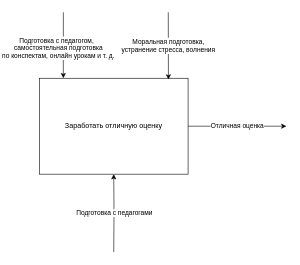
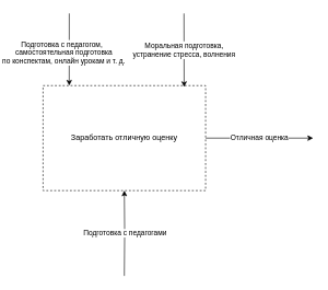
  <mxCell id="0" />
  <mxCell id="1" parent="0" />
  <mxCell id="2" value="Отличная оценка" style="edgeStyle=orthogonalEdgeStyle;rounded=0;orthogonalLoop=1;jettySize=auto;html=1;" parent="1" source="3" edge="1"><mxGeometry relative="1" as="geometry"><mxPoint x="432" y="210" as="targetPoint" /></mxGeometry></mxCell>
- <mxCell id="3" value="Заработать отличную оценку" style="rounded=0;whiteSpace=wrap;html=1;" parent="1" vertex="1"><mxGeometry x="20" y="130" width="248" height="160" as="geometry" /></mxCell>
+ <mxCell id="3" value="Заработать отличную оценку" style="rounded=0;whiteSpace=wrap;html=1;dashed=1;" parent="1" vertex="1"><mxGeometry x="20" y="130" width="248" height="160" as="geometry" /></mxCell>
  <mxCell id="4" value="Подготовка с педагогами" style="edgeStyle=orthogonalEdgeStyle;rounded=0;orthogonalLoop=1;jettySize=auto;html=1;entryX=0.5;entryY=1;entryDx=0;entryDy=0;" parent="1" target="3" edge="1"><mxGeometry relative="1" as="geometry"><mxPoint x="144" y="420" as="sourcePoint" /><mxPoint x="294" y="420" as="targetPoint" /><Array as="points" /></mxGeometry></mxCell>
  <mxCell id="5" value="Подготовка с педагогом,&amp;nbsp;&lt;br&gt;&amp;nbsp;самостоятельная подготовка&lt;br&gt;&amp;nbsp;по&amp;nbsp;конспектам, онлайн урокам и т. д." style="edgeStyle=orthogonalEdgeStyle;rounded=0;orthogonalLoop=1;jettySize=auto;html=1;entryX=0.161;entryY=0;entryDx=0;entryDy=0;entryPerimeter=0;" parent="1" edge="1" target="3"><mxGeometry x="0.091" y="-10" relative="1" as="geometry"><mxPoint x="60" y="20" as="sourcePoint" /><mxPoint x="20" y="209.41" as="targetPoint" /><Array as="points"><mxPoint x="60" y="20" /></Array><mxPoint as="offset" /></mxGeometry></mxCell>
  <mxCell id="6" value="Моральная подготовка, &lt;br&gt;устранение стресса, волнения" style="edgeStyle=orthogonalEdgeStyle;rounded=0;orthogonalLoop=1;jettySize=auto;html=1;entryX=0.868;entryY=0.013;entryDx=0;entryDy=0;entryPerimeter=0;" parent="1" target="3" edge="1"><mxGeometry relative="1" as="geometry"><mxPoint x="235" y="20" as="sourcePoint" /><mxPoint x="226" y="20" as="targetPoint" /><Array as="points"><mxPoint x="235" y="20" /></Array></mxGeometry></mxCell>
